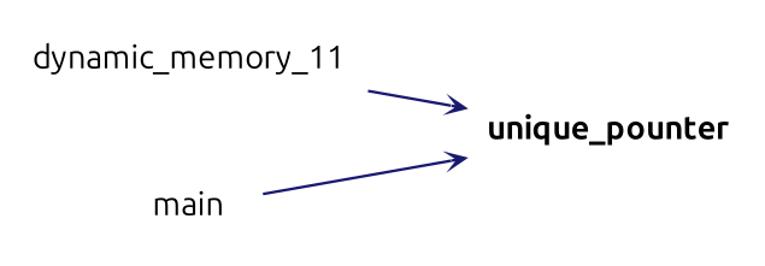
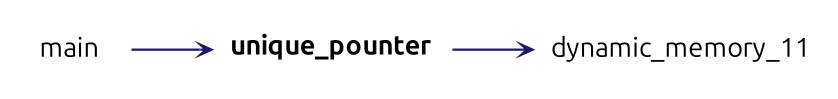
  digraph {
    rankdir=RL
    node [fontname=Ubuntu fontsize=12 shape=plaintext]
    edge [arrowhead=open arrowsize=0.5 arrowtail=open color=midnightblue dir=back fontname=Ubuntu labelfontsize=10 style=solid]
    n1 [label=<<b>unique_pounter</b>>]
    n2 [label=dynamic_memory_11]
    n3 [label=main]
-   n1 -> n2
+   n2 -> n1
    n1 -> n3
  }
